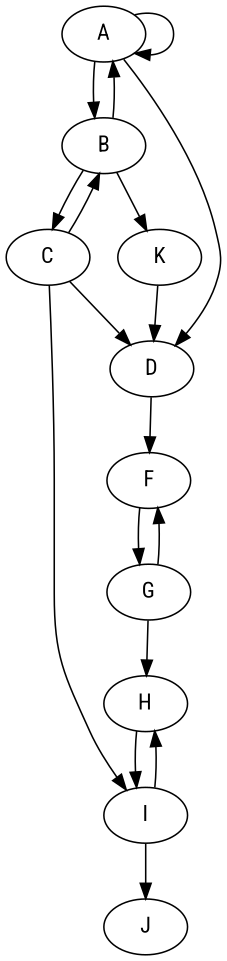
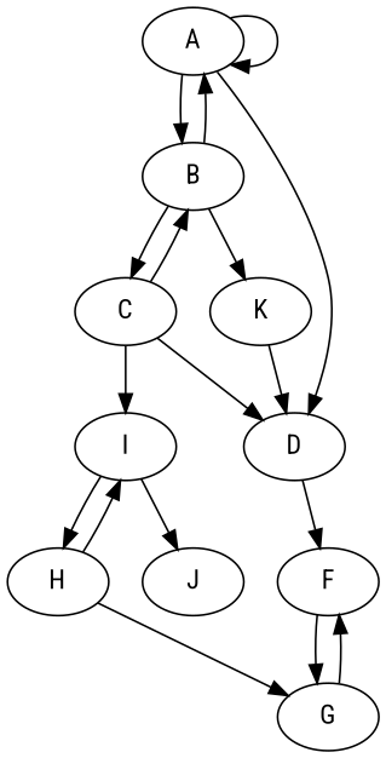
  digraph {
    fontname="Roboto Condensed"
    node [fontname="Roboto Condensed"]
    edge [fontname="Roboto Condensed"]
    A
    B
    D
    C
    K
    F
    I
    G
    H
    J
    A -> A
    A -> B
    A -> D
    B -> A
    B -> C
    B -> K
    D -> F
    C -> B
    C -> D
    C -> I
    K -> D
    F -> G
    I -> H
    I -> J
    G -> F
-   G -> H
+   H -> G
    H -> I
  }
